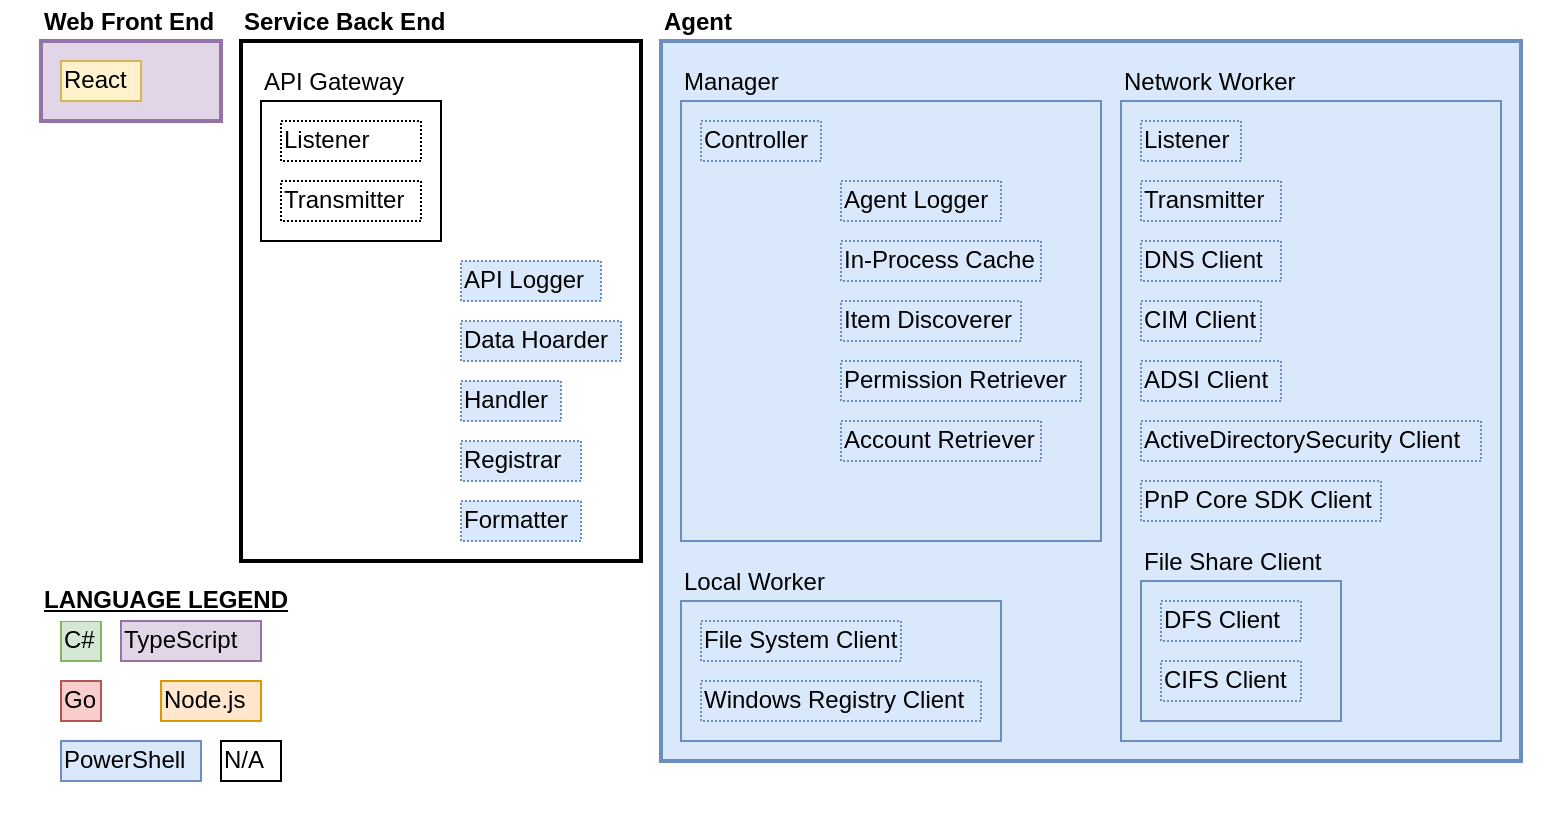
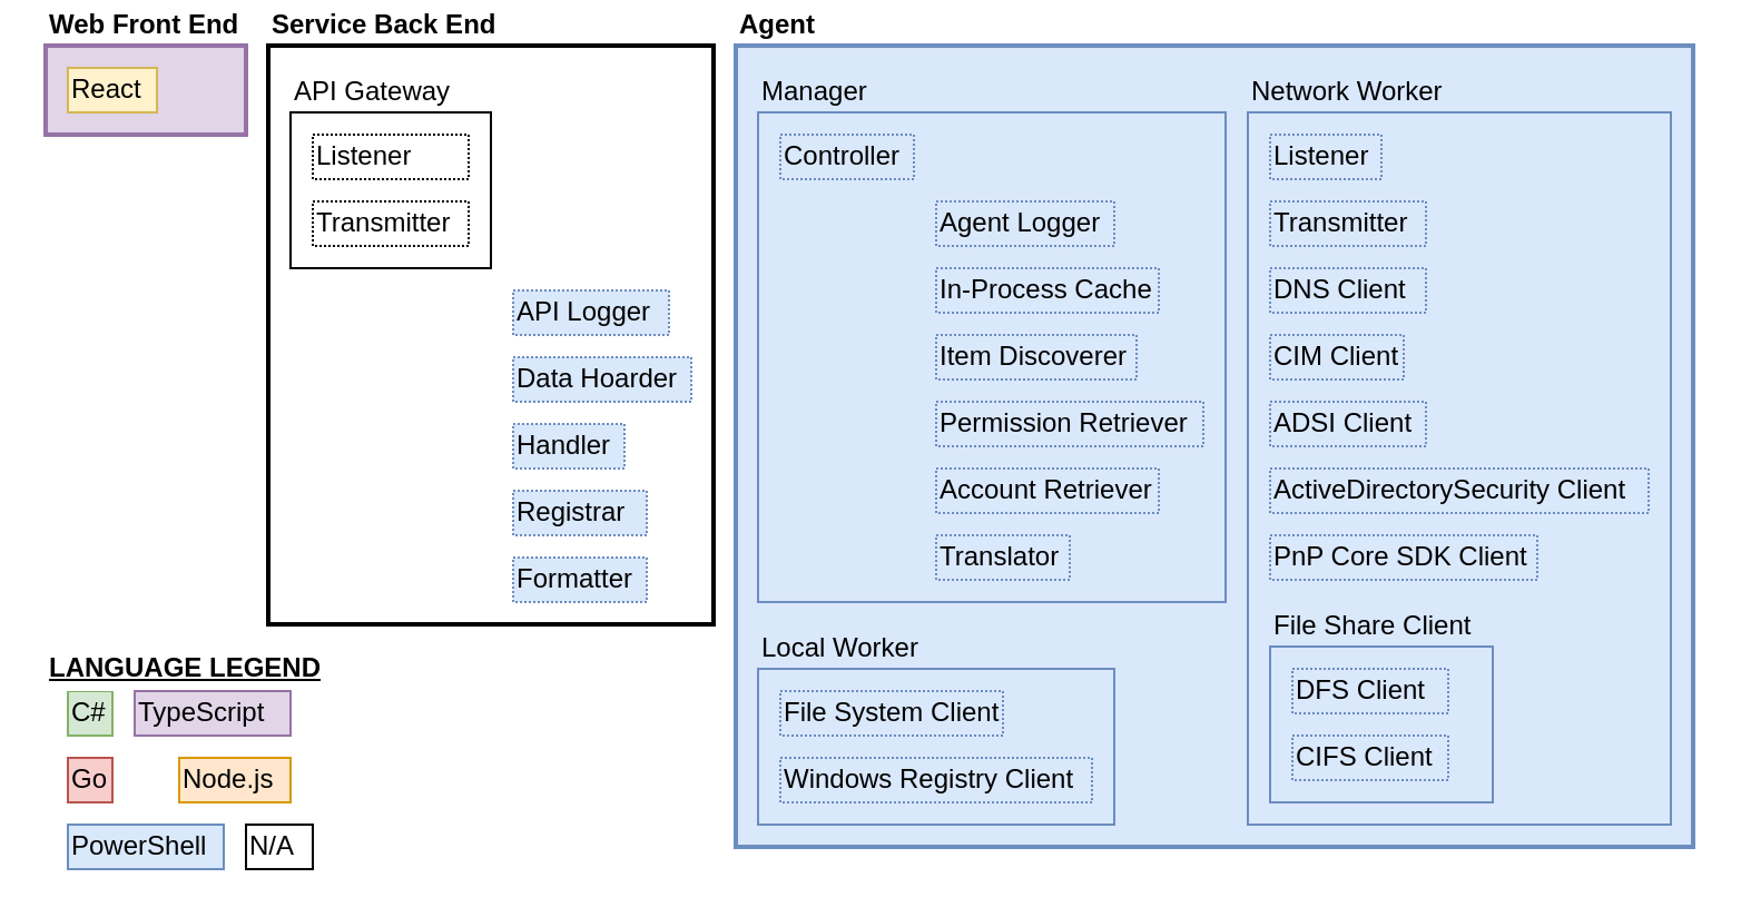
  <mxCell id="0" />
  <mxCell id="1" parent="0" />
  <mxCell id="2" value="Agent" style="rounded=0;whiteSpace=wrap;html=1;align=left;labelPosition=center;verticalLabelPosition=top;verticalAlign=bottom;strokeWidth=2;fontStyle=1;fillColor=#dae8fc;strokeColor=#6c8ebf;" parent="1" vertex="1"><mxGeometry x="330" y="20" width="430" height="360" as="geometry" /></mxCell>
  <mxCell id="3" value="Service Back End" style="rounded=0;whiteSpace=wrap;html=1;align=left;labelPosition=center;verticalLabelPosition=top;verticalAlign=bottom;strokeWidth=2;fontStyle=1;" parent="1" vertex="1"><mxGeometry x="120" y="20" width="200" height="260" as="geometry" /></mxCell>
  <mxCell id="4" value="Formatter" style="rounded=0;whiteSpace=wrap;html=1;align=left;dashed=1;dashPattern=1 1;fillColor=#dae8fc;strokeColor=#6c8ebf;" parent="1" vertex="1"><mxGeometry x="230" y="250" width="60" height="20" as="geometry" /></mxCell>
  <mxCell id="5" value="API Logger" style="rounded=0;whiteSpace=wrap;html=1;align=left;dashed=1;dashPattern=1 1;fillColor=#dae8fc;strokeColor=#6c8ebf;" parent="1" vertex="1"><mxGeometry x="230" y="130" width="70" height="20" as="geometry" /></mxCell>
  <mxCell id="6" value="Data Hoarder" style="rounded=0;whiteSpace=wrap;html=1;align=left;dashed=1;dashPattern=1 1;fillColor=#dae8fc;strokeColor=#6c8ebf;" parent="1" vertex="1"><mxGeometry x="230" y="160" width="80" height="20" as="geometry" /></mxCell>
  <mxCell id="7" value="Handler" style="rounded=0;whiteSpace=wrap;html=1;align=left;dashed=1;dashPattern=1 1;fillColor=#dae8fc;strokeColor=#6c8ebf;" parent="1" vertex="1"><mxGeometry x="230" y="190" width="50" height="20" as="geometry" /></mxCell>
  <mxCell id="8" value="Manager" style="rounded=0;whiteSpace=wrap;html=1;align=left;labelPosition=center;verticalLabelPosition=top;verticalAlign=bottom;strokeWidth=1;fillColor=#dae8fc;strokeColor=#6c8ebf;" parent="1" vertex="1"><mxGeometry x="340" y="50" width="210" height="220" as="geometry" /></mxCell>
  <mxCell id="9" value="Network Worker" style="rounded=0;whiteSpace=wrap;html=1;align=left;labelPosition=center;verticalLabelPosition=top;verticalAlign=bottom;fillColor=#dae8fc;strokeColor=#6c8ebf;" parent="1" vertex="1"><mxGeometry x="560" y="50" width="190" height="320" as="geometry" /></mxCell>
  <mxCell id="10" value="PnP Core SDK&amp;nbsp;&lt;span style=&quot;background-color: transparent; color: light-dark(rgb(0, 0, 0), rgb(255, 255, 255));&quot;&gt;Client&lt;/span&gt;" style="rounded=0;whiteSpace=wrap;html=1;align=left;dashed=1;dashPattern=1 1;fillColor=#dae8fc;strokeColor=#6c8ebf;" parent="1" vertex="1"><mxGeometry x="570" y="240" width="120" height="20" as="geometry" /></mxCell>
  <mxCell id="11" value="CIM&amp;nbsp;&lt;span style=&quot;background-color: transparent; color: light-dark(rgb(0, 0, 0), rgb(255, 255, 255));&quot;&gt;Client&lt;/span&gt;" style="rounded=0;whiteSpace=wrap;html=1;align=left;dashed=1;dashPattern=1 1;fillColor=#dae8fc;strokeColor=#6c8ebf;" parent="1" vertex="1"><mxGeometry x="570" y="150" width="60" height="20" as="geometry" /></mxCell>
  <mxCell id="12" value="ADSI&amp;nbsp;&lt;span style=&quot;background-color: transparent; color: light-dark(rgb(0, 0, 0), rgb(255, 255, 255));&quot;&gt;Client&lt;/span&gt;" style="rounded=0;whiteSpace=wrap;html=1;align=left;dashed=1;dashPattern=1 1;fillColor=#dae8fc;strokeColor=#6c8ebf;" parent="1" vertex="1"><mxGeometry x="570" y="180" width="70" height="20" as="geometry" /></mxCell>
  <mxCell id="13" value="ActiveDirectorySecurity Client" style="rounded=0;whiteSpace=wrap;html=1;align=left;fontStyle=0;dashed=1;dashPattern=1 1;fillColor=#dae8fc;strokeColor=#6c8ebf;" parent="1" vertex="1"><mxGeometry x="570" y="210" width="170" height="20" as="geometry" /></mxCell>
  <mxCell id="14" value="Agent Logger" style="rounded=0;whiteSpace=wrap;html=1;align=left;dashed=1;dashPattern=1 1;fillColor=#dae8fc;strokeColor=#6c8ebf;" parent="1" vertex="1"><mxGeometry x="420" y="90" width="80" height="20" as="geometry" /></mxCell>
  <mxCell id="15" value="DNS Client" style="rounded=0;whiteSpace=wrap;html=1;align=left;dashed=1;dashPattern=1 1;fillColor=#dae8fc;strokeColor=#6c8ebf;" parent="1" vertex="1"><mxGeometry x="570" y="120" width="70" height="20" as="geometry" /></mxCell>
  <mxCell id="16" value="Permission Retriever" style="rounded=0;whiteSpace=wrap;html=1;align=left;dashed=1;dashPattern=1 1;fillColor=#dae8fc;strokeColor=#6c8ebf;" parent="1" vertex="1"><mxGeometry x="420" y="180" width="120" height="20" as="geometry" /></mxCell>
  <mxCell id="17" value="Account Retriever" style="rounded=0;whiteSpace=wrap;html=1;align=left;dashed=1;dashPattern=1 1;fillColor=#dae8fc;strokeColor=#6c8ebf;" parent="1" vertex="1"><mxGeometry x="420" y="210" width="100" height="20" as="geometry" /></mxCell>
  <mxCell id="18" value="Item Discoverer" style="rounded=0;whiteSpace=wrap;html=1;align=left;dashed=1;dashPattern=1 1;fillColor=#dae8fc;strokeColor=#6c8ebf;" parent="1" vertex="1"><mxGeometry x="420" y="150" width="90" height="20" as="geometry" /></mxCell>
  <mxCell id="19" value="Local Worker" style="rounded=0;whiteSpace=wrap;html=1;align=left;labelPosition=center;verticalLabelPosition=top;verticalAlign=bottom;fillColor=#dae8fc;strokeColor=#6c8ebf;" parent="1" vertex="1"><mxGeometry x="340" y="300" width="160" height="70" as="geometry" /></mxCell>
  <mxCell id="20" value="File System Client" style="rounded=0;whiteSpace=wrap;html=1;align=left;dashed=1;dashPattern=1 1;fillColor=#dae8fc;strokeColor=#6c8ebf;" parent="1" vertex="1"><mxGeometry x="350" y="310" width="100" height="20" as="geometry" /></mxCell>
  <mxCell id="21" value="Windows Registry Client" style="rounded=0;whiteSpace=wrap;html=1;align=left;fontStyle=0;dashed=1;dashPattern=1 1;fillColor=#dae8fc;strokeColor=#6c8ebf;" parent="1" vertex="1"><mxGeometry x="350" y="340" width="140" height="20" as="geometry" /></mxCell>
  <mxCell id="22" value="In-Process Cache" style="rounded=0;whiteSpace=wrap;html=1;align=left;dashed=1;dashPattern=1 1;fillColor=#dae8fc;strokeColor=#6c8ebf;" parent="1" vertex="1"><mxGeometry x="420" y="120" width="100" height="20" as="geometry" /></mxCell>
+ <mxCell id="23" value="Translator" style="rounded=0;whiteSpace=wrap;html=1;align=left;dashed=1;dashPattern=1 1;fillColor=#dae8fc;strokeColor=#6c8ebf;" parent="1" vertex="1"><mxGeometry x="420" y="240" width="60" height="20" as="geometry" /></mxCell>
  <mxCell id="24" value="Controller" style="rounded=0;whiteSpace=wrap;html=1;align=left;dashed=1;dashPattern=1 1;fillColor=#dae8fc;strokeColor=#6c8ebf;" parent="1" vertex="1"><mxGeometry x="350" y="60" width="60" height="20" as="geometry" /></mxCell>
  <mxCell id="25" value="Listener" style="rounded=0;whiteSpace=wrap;html=1;align=left;dashed=1;dashPattern=1 1;fillColor=#dae8fc;strokeColor=#6c8ebf;" parent="1" vertex="1"><mxGeometry x="570" y="60" width="50" height="20" as="geometry" /></mxCell>
  <mxCell id="26" value="Transmitter" style="rounded=0;whiteSpace=wrap;html=1;align=left;dashed=1;dashPattern=1 1;fillColor=#dae8fc;strokeColor=#6c8ebf;" parent="1" vertex="1"><mxGeometry x="570" y="90" width="70" height="20" as="geometry" /></mxCell>
  <mxCell id="27" value="Web Front End" style="rounded=0;whiteSpace=wrap;html=1;align=left;labelPosition=center;verticalLabelPosition=top;verticalAlign=bottom;strokeWidth=2;fontStyle=1;fillColor=#e1d5e7;strokeColor=#9673a6;" parent="1" vertex="1"><mxGeometry x="20" y="20" width="90" height="40" as="geometry" /></mxCell>
  <mxCell id="28" value="Registrar" style="rounded=0;whiteSpace=wrap;html=1;align=left;dashed=1;dashPattern=1 1;fillColor=#dae8fc;strokeColor=#6c8ebf;" parent="1" vertex="1"><mxGeometry x="230" y="220" width="60" height="20" as="geometry" /></mxCell>
  <mxCell id="29" value="Node.js" style="rounded=0;whiteSpace=wrap;html=1;align=left;fillColor=#ffe6cc;strokeColor=#d79b00;" parent="1" vertex="1"><mxGeometry x="80" y="340" width="50" height="20" as="geometry" /></mxCell>
  <mxCell id="30" value="Go" style="rounded=0;whiteSpace=wrap;html=1;align=left;fillColor=#f8cecc;strokeColor=#b85450;" parent="1" vertex="1"><mxGeometry x="30" y="340" width="20" height="20" as="geometry" /></mxCell>
  <mxCell id="31" value="C#" style="rounded=0;whiteSpace=wrap;html=1;align=left;fillColor=#d5e8d4;strokeColor=#82b366;" parent="1" vertex="1"><mxGeometry x="30" y="310" width="20" height="20" as="geometry" /></mxCell>
  <mxCell id="32" value="N/A" style="rounded=0;whiteSpace=wrap;html=1;align=left;" parent="1" vertex="1"><mxGeometry x="110" y="370" width="30" height="20" as="geometry" /></mxCell>
  <mxCell id="33" value="LANGUAGE LEGEND" style="rounded=0;whiteSpace=wrap;html=1;align=left;fontStyle=5;strokeColor=none;" parent="1" vertex="1"><mxGeometry x="20" y="290" width="130" height="20" as="geometry" /></mxCell>
  <mxCell id="34" value="TypeScript" style="rounded=0;whiteSpace=wrap;html=1;align=left;fillColor=#e1d5e7;strokeColor=#9673a6;" parent="1" vertex="1"><mxGeometry x="60" y="310" width="70" height="20" as="geometry" /></mxCell>
  <mxCell id="35" value="React" style="rounded=0;whiteSpace=wrap;html=1;align=left;fillColor=#fff2cc;strokeColor=#d6b656;" parent="1" vertex="1"><mxGeometry x="30" y="30" width="40" height="20" as="geometry" /></mxCell>
  <mxCell id="36" value="API Gateway" style="rounded=0;whiteSpace=wrap;html=1;align=left;labelPosition=center;verticalLabelPosition=top;verticalAlign=bottom;" parent="1" vertex="1"><mxGeometry x="130" y="50" width="90" height="70" as="geometry" /></mxCell>
  <mxCell id="37" value="Transmitter" style="rounded=0;whiteSpace=wrap;html=1;align=left;dashed=1;dashPattern=1 1;" parent="1" vertex="1"><mxGeometry x="140" y="90" width="70" height="20" as="geometry" /></mxCell>
  <mxCell id="38" value="Listener" style="rounded=0;whiteSpace=wrap;html=1;align=left;dashed=1;dashPattern=1 1;" parent="1" vertex="1"><mxGeometry x="140" y="60" width="70" height="20" as="geometry" /></mxCell>
  <mxCell id="39" value="File Share Client" style="rounded=0;whiteSpace=wrap;html=1;align=left;labelPosition=center;verticalLabelPosition=top;verticalAlign=bottom;fillColor=#dae8fc;strokeColor=#6c8ebf;" parent="1" vertex="1"><mxGeometry x="570" y="290" width="100" height="70" as="geometry" /></mxCell>
  <mxCell id="40" value="CIFS Client" style="rounded=0;whiteSpace=wrap;html=1;align=left;dashed=1;dashPattern=1 1;fillColor=#dae8fc;strokeColor=#6c8ebf;" parent="1" vertex="1"><mxGeometry x="580" y="330" width="70" height="20" as="geometry" /></mxCell>
  <mxCell id="41" value="DFS Client" style="rounded=0;whiteSpace=wrap;html=1;align=left;dashed=1;dashPattern=1 1;fillColor=#dae8fc;strokeColor=#6c8ebf;" parent="1" vertex="1"><mxGeometry x="580" y="300" width="70" height="20" as="geometry" /></mxCell>
  <mxCell id="42" value="PowerShell" style="rounded=0;whiteSpace=wrap;html=1;align=left;fillColor=#dae8fc;strokeColor=#6c8ebf;" parent="1" vertex="1"><mxGeometry x="30" y="370" width="70" height="20" as="geometry" /></mxCell>
